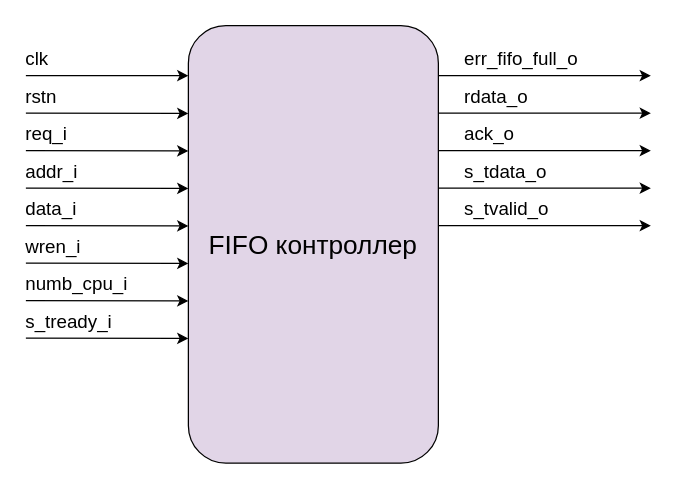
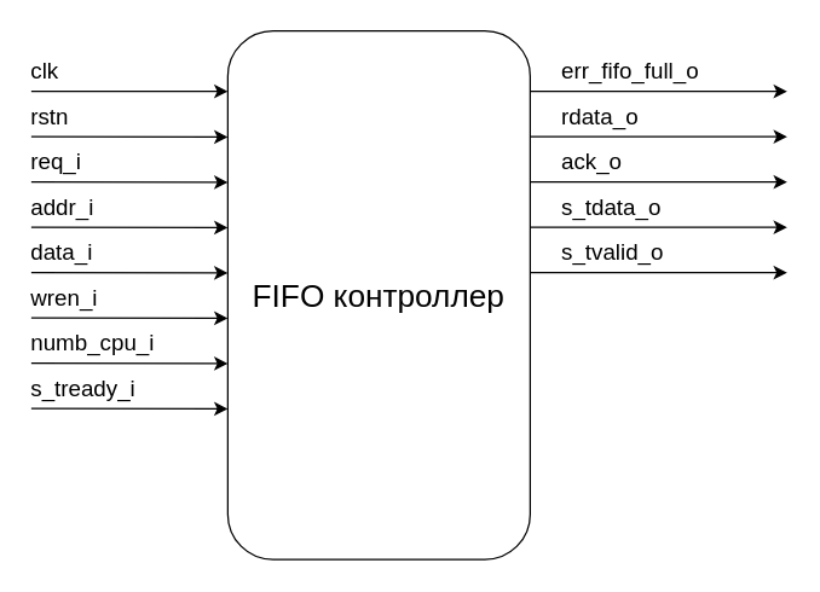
  <mxCell id="0" />
  <mxCell id="1" parent="0" />
- <mxCell id="2" value="FIFO контроллер" style="rounded=1;whiteSpace=wrap;html=1;fontSize=21;fillColor=#e1d5e7;" vertex="1" parent="1"><mxGeometry x="150" y="20" width="200" height="350" as="geometry" /></mxCell>
+ <mxCell id="2" value="FIFO контроллер" style="rounded=1;whiteSpace=wrap;html=1;fontSize=21;" vertex="1" parent="1"><mxGeometry x="150" y="20" width="200" height="350" as="geometry" /></mxCell>
  <mxCell id="3" value="" style="endArrow=classic;html=1;fontSize=21;" edge="1" parent="1"><mxGeometry width="50" height="50" relative="1" as="geometry"><mxPoint x="20" y="60" as="sourcePoint" /><mxPoint x="150" y="60" as="targetPoint" /></mxGeometry></mxCell>
  <mxCell id="4" value="clk" style="edgeLabel;html=1;align=left;verticalAlign=middle;resizable=0;points=[];fontSize=15;" vertex="1" connectable="0" parent="3"><mxGeometry x="-0.329" relative="1" as="geometry"><mxPoint x="-45.83" y="-14.07" as="offset" /></mxGeometry></mxCell>
  <mxCell id="5" value="" style="endArrow=classic;html=1;fontSize=21;entryX=-0.017;entryY=0.134;entryDx=0;entryDy=0;entryPerimeter=0;" edge="1" parent="1"><mxGeometry width="50" height="50" relative="1" as="geometry"><mxPoint x="20" y="90" as="sourcePoint" /><mxPoint x="150" y="90.2" as="targetPoint" /></mxGeometry></mxCell>
  <mxCell id="6" value="rstn" style="edgeLabel;html=1;align=left;verticalAlign=middle;resizable=0;points=[];fontSize=15;" vertex="1" connectable="0" parent="5"><mxGeometry x="-0.329" relative="1" as="geometry"><mxPoint x="-45.83" y="-14.07" as="offset" /></mxGeometry></mxCell>
  <mxCell id="7" value="" style="endArrow=classic;html=1;fontSize=21;entryX=-0.017;entryY=0.134;entryDx=0;entryDy=0;entryPerimeter=0;" edge="1" parent="1"><mxGeometry width="50" height="50" relative="1" as="geometry"><mxPoint x="20" y="120" as="sourcePoint" /><mxPoint x="150" y="120.2" as="targetPoint" /></mxGeometry></mxCell>
  <mxCell id="8" value="req_i" style="edgeLabel;html=1;align=left;verticalAlign=middle;resizable=0;points=[];fontSize=15;" vertex="1" connectable="0" parent="7"><mxGeometry x="-0.329" relative="1" as="geometry"><mxPoint x="-45.83" y="-14.07" as="offset" /></mxGeometry></mxCell>
  <mxCell id="9" value="" style="endArrow=classic;html=1;fontSize=21;entryX=-0.017;entryY=0.134;entryDx=0;entryDy=0;entryPerimeter=0;" edge="1" parent="1"><mxGeometry width="50" height="50" relative="1" as="geometry"><mxPoint x="20" y="150" as="sourcePoint" /><mxPoint x="150" y="150.2" as="targetPoint" /></mxGeometry></mxCell>
  <mxCell id="10" value="addr_i" style="edgeLabel;html=1;align=left;verticalAlign=middle;resizable=0;points=[];fontSize=15;" vertex="1" connectable="0" parent="9"><mxGeometry x="-0.329" relative="1" as="geometry"><mxPoint x="-45.83" y="-14.07" as="offset" /></mxGeometry></mxCell>
  <mxCell id="11" value="" style="endArrow=classic;html=1;fontSize=21;entryX=-0.017;entryY=0.134;entryDx=0;entryDy=0;entryPerimeter=0;" edge="1" parent="1"><mxGeometry width="50" height="50" relative="1" as="geometry"><mxPoint x="20" y="180" as="sourcePoint" /><mxPoint x="150" y="180.2" as="targetPoint" /></mxGeometry></mxCell>
  <mxCell id="12" value="data_i" style="edgeLabel;html=1;align=left;verticalAlign=middle;resizable=0;points=[];fontSize=15;" vertex="1" connectable="0" parent="11"><mxGeometry x="-0.329" relative="1" as="geometry"><mxPoint x="-45.83" y="-14.07" as="offset" /></mxGeometry></mxCell>
  <mxCell id="13" value="" style="endArrow=classic;html=1;fontSize=21;entryX=-0.017;entryY=0.134;entryDx=0;entryDy=0;entryPerimeter=0;" edge="1" parent="1"><mxGeometry width="50" height="50" relative="1" as="geometry"><mxPoint x="20" y="210" as="sourcePoint" /><mxPoint x="150" y="210.2" as="targetPoint" /></mxGeometry></mxCell>
  <mxCell id="14" value="wren_i" style="edgeLabel;html=1;align=left;verticalAlign=middle;resizable=0;points=[];fontSize=15;" vertex="1" connectable="0" parent="13"><mxGeometry x="-0.329" relative="1" as="geometry"><mxPoint x="-45.83" y="-14.07" as="offset" /></mxGeometry></mxCell>
  <mxCell id="15" value="" style="endArrow=classic;html=1;fontSize=21;entryX=-0.017;entryY=0.134;entryDx=0;entryDy=0;entryPerimeter=0;" edge="1" parent="1"><mxGeometry width="50" height="50" relative="1" as="geometry"><mxPoint x="20" y="240" as="sourcePoint" /><mxPoint x="150" y="240.2" as="targetPoint" /></mxGeometry></mxCell>
  <mxCell id="16" value="numb_cpu_i" style="edgeLabel;html=1;align=left;verticalAlign=middle;resizable=0;points=[];fontSize=15;" vertex="1" connectable="0" parent="15"><mxGeometry x="-0.329" relative="1" as="geometry"><mxPoint x="-45.83" y="-14.07" as="offset" /></mxGeometry></mxCell>
  <mxCell id="17" value="" style="endArrow=classic;html=1;fontSize=21;entryX=-0.017;entryY=0.134;entryDx=0;entryDy=0;entryPerimeter=0;" edge="1" parent="1"><mxGeometry width="50" height="50" relative="1" as="geometry"><mxPoint x="20" y="270" as="sourcePoint" /><mxPoint x="150" y="270.2" as="targetPoint" /></mxGeometry></mxCell>
  <mxCell id="18" value="s_tready_i" style="edgeLabel;html=1;align=left;verticalAlign=middle;resizable=0;points=[];fontSize=15;" vertex="1" connectable="0" parent="17"><mxGeometry x="-0.329" relative="1" as="geometry"><mxPoint x="-45.83" y="-14.07" as="offset" /></mxGeometry></mxCell>
  <mxCell id="19" value="" style="endArrow=classic;html=1;fontSize=21;" edge="1" parent="1"><mxGeometry width="50" height="50" relative="1" as="geometry"><mxPoint x="350" y="60" as="sourcePoint" /><mxPoint x="520" y="60" as="targetPoint" /></mxGeometry></mxCell>
  <mxCell id="20" value="err_fifo_full_o" style="edgeLabel;html=1;align=left;verticalAlign=middle;resizable=0;points=[];fontSize=15;" vertex="1" connectable="0" parent="19"><mxGeometry x="-0.329" relative="1" as="geometry"><mxPoint x="-37.83" y="-14.07" as="offset" /></mxGeometry></mxCell>
  <mxCell id="21" value="" style="endArrow=classic;html=1;fontSize=21;" edge="1" parent="1"><mxGeometry width="50" height="50" relative="1" as="geometry"><mxPoint x="350" y="90" as="sourcePoint" /><mxPoint x="520" y="90" as="targetPoint" /></mxGeometry></mxCell>
  <mxCell id="22" value="rdata_o" style="edgeLabel;html=1;align=left;verticalAlign=middle;resizable=0;points=[];fontSize=15;" vertex="1" connectable="0" parent="21"><mxGeometry x="-0.329" relative="1" as="geometry"><mxPoint x="-37.83" y="-14.07" as="offset" /></mxGeometry></mxCell>
  <mxCell id="23" value="" style="endArrow=classic;html=1;fontSize=21;" edge="1" parent="1"><mxGeometry width="50" height="50" relative="1" as="geometry"><mxPoint x="350" y="120" as="sourcePoint" /><mxPoint x="520" y="120" as="targetPoint" /></mxGeometry></mxCell>
  <mxCell id="24" value="ack_o" style="edgeLabel;html=1;align=left;verticalAlign=middle;resizable=0;points=[];fontSize=15;" vertex="1" connectable="0" parent="23"><mxGeometry x="-0.329" relative="1" as="geometry"><mxPoint x="-37.83" y="-14.07" as="offset" /></mxGeometry></mxCell>
  <mxCell id="25" value="" style="endArrow=classic;html=1;fontSize=21;" edge="1" parent="1"><mxGeometry width="50" height="50" relative="1" as="geometry"><mxPoint x="350" y="150" as="sourcePoint" /><mxPoint x="520" y="150" as="targetPoint" /></mxGeometry></mxCell>
  <mxCell id="26" value="s_tdata_o" style="edgeLabel;html=1;align=left;verticalAlign=middle;resizable=0;points=[];fontSize=15;" vertex="1" connectable="0" parent="25"><mxGeometry x="-0.329" relative="1" as="geometry"><mxPoint x="-37.83" y="-14.07" as="offset" /></mxGeometry></mxCell>
  <mxCell id="27" value="" style="endArrow=classic;html=1;fontSize=21;" edge="1" parent="1"><mxGeometry width="50" height="50" relative="1" as="geometry"><mxPoint x="350" y="180" as="sourcePoint" /><mxPoint x="520" y="180" as="targetPoint" /></mxGeometry></mxCell>
  <mxCell id="28" value="s_tvalid_o" style="edgeLabel;html=1;align=left;verticalAlign=middle;resizable=0;points=[];fontSize=15;" vertex="1" connectable="0" parent="27"><mxGeometry x="-0.329" relative="1" as="geometry"><mxPoint x="-37.83" y="-14.07" as="offset" /></mxGeometry></mxCell>
